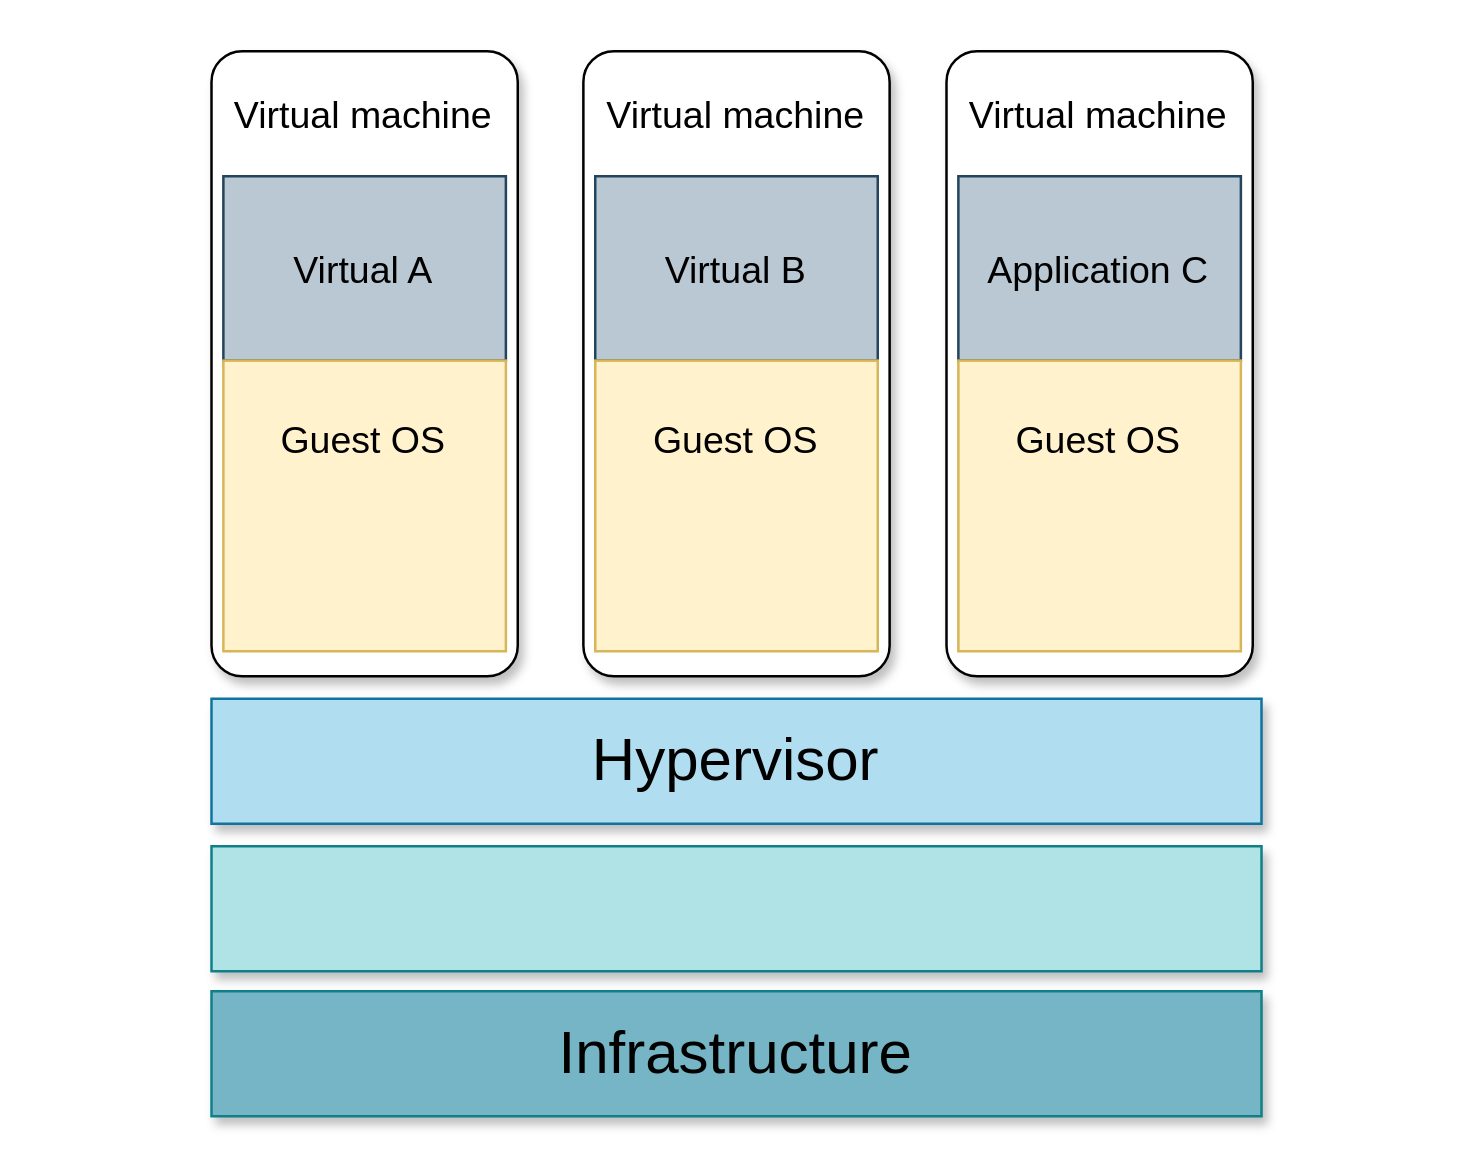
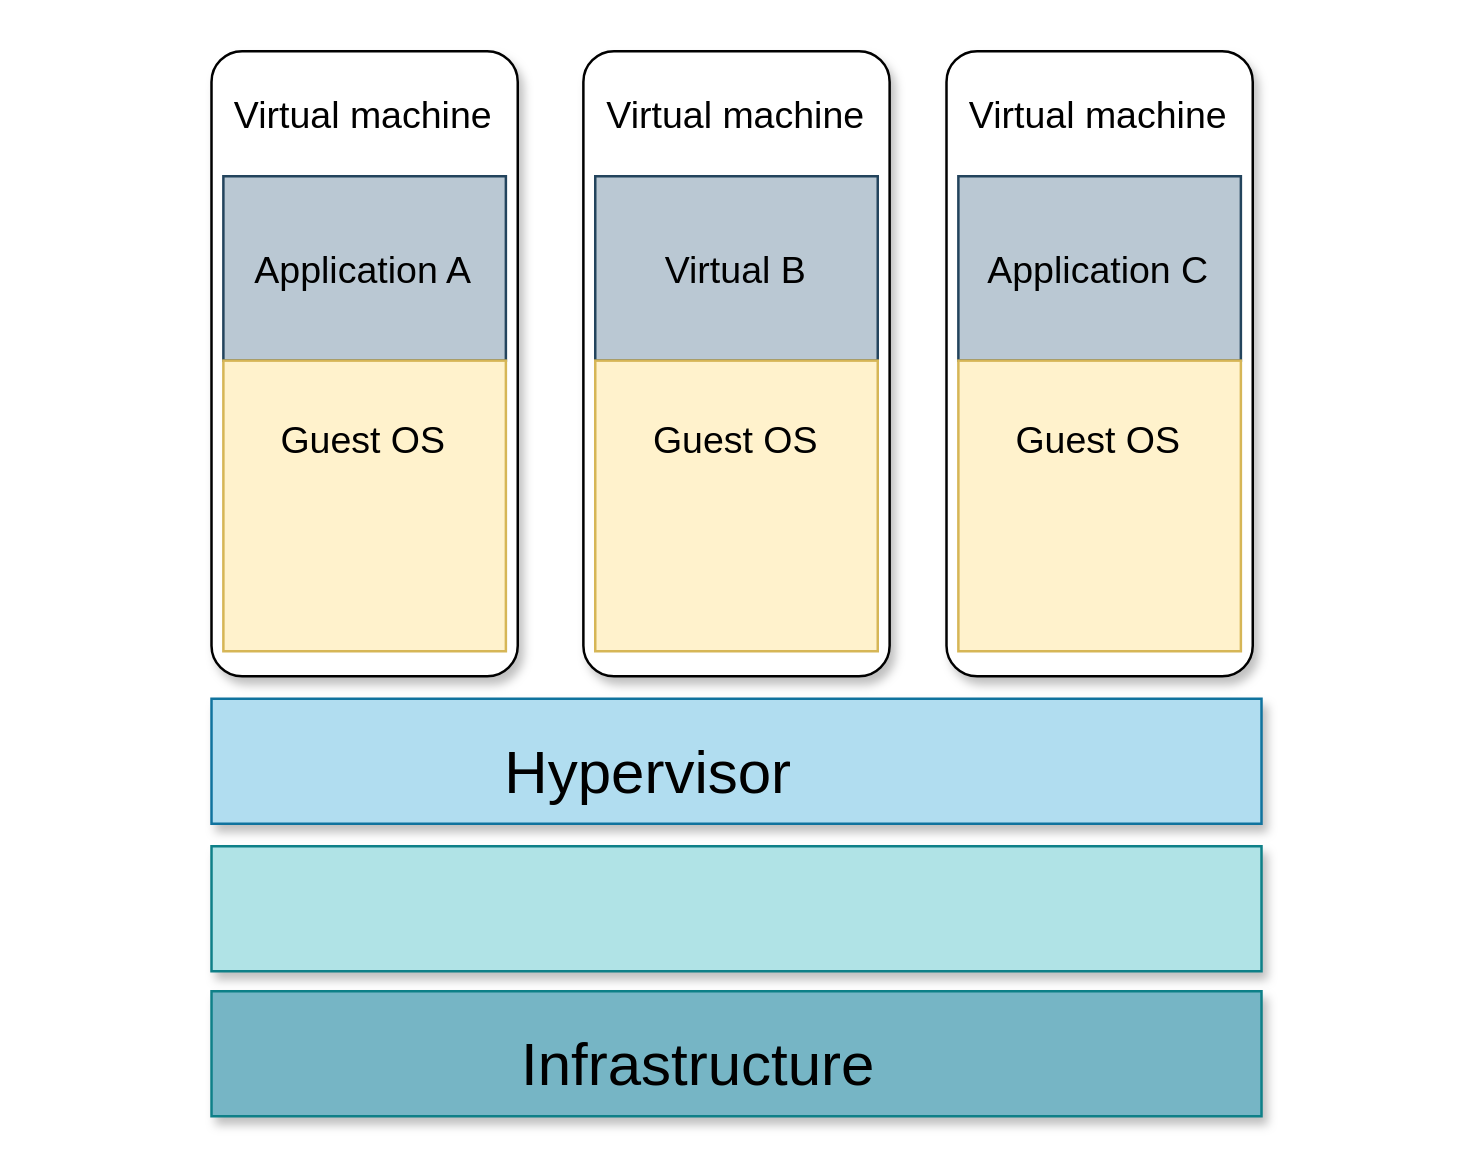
  <mxCell id="0" />
  <mxCell id="1" parent="0" />
  <mxCell id="2" value="" style="rounded=0;whiteSpace=wrap;html=1;shadow=1;fillColor=#76B5C5;strokeColor=#0e8088;" parent="1" vertex="1"><mxGeometry x="84" y="396" width="420" height="50" as="geometry" /></mxCell>
  <mxCell id="3" value="" style="rounded=0;whiteSpace=wrap;html=1;shadow=1;fillColor=#b0e3e6;strokeColor=#0e8088;" parent="1" vertex="1"><mxGeometry x="84" y="338" width="420" height="50" as="geometry" /></mxCell>
  <mxCell id="4" value="" style="rounded=0;whiteSpace=wrap;html=1;shadow=1;fillColor=#b1ddf0;strokeColor=#10739e;" parent="1" vertex="1"><mxGeometry x="84" y="279" width="420" height="50" as="geometry" /></mxCell>
  <mxCell id="5" value="" style="group" parent="1" vertex="1" connectable="0"><mxGeometry x="84" y="20" width="122.5" height="250" as="geometry" /></mxCell>
  <mxCell id="6" value="" style="rounded=1;whiteSpace=wrap;html=1;rotation=-90;shadow=1;glass=0;arcSize=10" parent="5" vertex="1"><mxGeometry x="-63.75" y="63.75" width="250" height="122.5" as="geometry" /></mxCell>
  <mxCell id="7" value="Virtual machine" style="text;html=1;strokeColor=none;fillColor=none;align=center;verticalAlign=middle;whiteSpace=wrap;rounded=0;fontSize=15;" parent="5" vertex="1"><mxGeometry x="6.25" y="10" width="110" height="30" as="geometry" /></mxCell>
  <mxCell id="8" value="" style="rounded=0;whiteSpace=wrap;html=1;fontSize=15;fillColor=#bac8d3;strokeColor=#23445d;" parent="5" vertex="1"><mxGeometry x="4.75" y="50" width="113" height="73.75" as="geometry" /></mxCell>
  <mxCell id="9" value="" style="rounded=0;whiteSpace=wrap;html=1;fontSize=15;fillColor=#fff2cc;strokeColor=#d6b656;" parent="5" vertex="1"><mxGeometry x="4.75" y="123.75" width="113" height="116.25" as="geometry" /></mxCell>
  <mxCell id="10" value="Guest OS" style="text;html=1;strokeColor=none;fillColor=none;align=center;verticalAlign=middle;whiteSpace=wrap;rounded=0;fontSize=15;" parent="5" vertex="1"><mxGeometry x="21.25" y="140" width="80" height="30" as="geometry" /></mxCell>
- <mxCell id="11" value="Virtual A" style="text;html=1;strokeColor=none;fillColor=none;align=center;verticalAlign=middle;whiteSpace=wrap;rounded=0;fontSize=15;" parent="5" vertex="1"><mxGeometry x="11.25" y="71.88" width="100" height="30" as="geometry" /></mxCell>
+ <mxCell id="11" value="Application A" style="text;html=1;strokeColor=none;fillColor=none;align=center;verticalAlign=middle;whiteSpace=wrap;rounded=0;fontSize=15;" parent="5" vertex="1"><mxGeometry x="11.25" y="71.88" width="100" height="30" as="geometry" /></mxCell>
  <mxCell id="12" value="" style="group" parent="1" vertex="1" connectable="0"><mxGeometry x="232.75" y="20" width="122.5" height="250" as="geometry" /></mxCell>
  <mxCell id="13" value="" style="rounded=1;whiteSpace=wrap;html=1;rotation=-90;shadow=1;glass=0;arcSize=10" parent="12" vertex="1"><mxGeometry x="-63.75" y="63.75" width="250" height="122.5" as="geometry" /></mxCell>
  <mxCell id="14" value="Virtual machine" style="text;html=1;strokeColor=none;fillColor=none;align=center;verticalAlign=middle;whiteSpace=wrap;rounded=0;fontSize=15;" parent="12" vertex="1"><mxGeometry x="6.25" y="10" width="110" height="30" as="geometry" /></mxCell>
  <mxCell id="15" value="" style="rounded=0;whiteSpace=wrap;html=1;fontSize=15;fillColor=#bac8d3;strokeColor=#23445d;" parent="12" vertex="1"><mxGeometry x="4.75" y="50" width="113" height="73.75" as="geometry" /></mxCell>
  <mxCell id="16" value="" style="rounded=0;whiteSpace=wrap;html=1;fontSize=15;fillColor=#fff2cc;strokeColor=#d6b656;" parent="12" vertex="1"><mxGeometry x="4.75" y="123.75" width="113" height="116.25" as="geometry" /></mxCell>
  <mxCell id="17" value="Guest OS" style="text;html=1;strokeColor=none;fillColor=none;align=center;verticalAlign=middle;whiteSpace=wrap;rounded=0;fontSize=15;" parent="12" vertex="1"><mxGeometry x="21.25" y="140" width="80" height="30" as="geometry" /></mxCell>
  <mxCell id="18" value="Virtual B" style="text;html=1;strokeColor=none;fillColor=none;align=center;verticalAlign=middle;whiteSpace=wrap;rounded=0;fontSize=15;" parent="12" vertex="1"><mxGeometry x="11.25" y="71.88" width="100" height="30" as="geometry" /></mxCell>
  <mxCell id="19" value="" style="group;fillColor=none;strokeColor=none;" parent="1" vertex="1" connectable="0"><mxGeometry x="378" y="20" width="122.5" height="250" as="geometry" /></mxCell>
  <mxCell id="20" value="" style="rounded=1;whiteSpace=wrap;html=1;rotation=-90;shadow=1;glass=0;arcSize=10" parent="19" vertex="1"><mxGeometry x="-63.75" y="63.75" width="250" height="122.5" as="geometry" /></mxCell>
  <mxCell id="21" value="Virtual machine" style="text;html=1;strokeColor=none;fillColor=none;align=center;verticalAlign=middle;whiteSpace=wrap;rounded=0;fontSize=15;" parent="19" vertex="1"><mxGeometry x="6.25" y="10" width="110" height="30" as="geometry" /></mxCell>
  <mxCell id="22" value="" style="rounded=0;whiteSpace=wrap;html=1;fontSize=15;fillColor=#bac8d3;strokeColor=#23445d;" parent="19" vertex="1"><mxGeometry x="4.75" y="50" width="113" height="73.75" as="geometry" /></mxCell>
  <mxCell id="23" value="" style="rounded=0;whiteSpace=wrap;html=1;fontSize=15;fillColor=#fff2cc;strokeColor=#d6b656;" parent="19" vertex="1"><mxGeometry x="4.75" y="123.75" width="113" height="116.25" as="geometry" /></mxCell>
  <mxCell id="24" value="Guest OS" style="text;html=1;strokeColor=none;fillColor=none;align=center;verticalAlign=middle;whiteSpace=wrap;rounded=0;fontSize=15;" parent="19" vertex="1"><mxGeometry x="21.25" y="140" width="80" height="30" as="geometry" /></mxCell>
  <mxCell id="25" value="Application C" style="text;html=1;strokeColor=none;fillColor=none;align=center;verticalAlign=middle;whiteSpace=wrap;rounded=0;fontSize=15;" parent="19" vertex="1"><mxGeometry x="11.25" y="71.88" width="100" height="30" as="geometry" /></mxCell>
- <mxCell id="26" value="Hypervisor" style="text;html=1;strokeColor=none;fillColor=none;align=center;verticalAlign=middle;whiteSpace=wrap;rounded=0;shadow=1;glass=0;fontSize=24;" parent="1" vertex="1"><mxGeometry x="214" y="289" width="160" height="30" as="geometry" /></mxCell>
- <mxCell id="27" value="Infrastructure" style="text;html=1;strokeColor=none;fillColor=none;align=center;verticalAlign=middle;whiteSpace=wrap;rounded=0;shadow=1;glass=0;fontSize=24;" parent="1" vertex="1"><mxGeometry x="184" y="406" width="220" height="30" as="geometry" /></mxCell>
+ <mxCell id="26" value="Hypervisor" style="text;html=1;strokeColor=none;fillColor=none;align=center;verticalAlign=middle;whiteSpace=wrap;rounded=0;shadow=1;glass=0;fontSize=24;" parent="1" vertex="1"><mxGeometry x="179" y="294" width="160" height="30" as="geometry" /></mxCell>
+ <mxCell id="27" value="Infrastructure" style="text;html=1;strokeColor=none;fillColor=none;align=center;verticalAlign=middle;whiteSpace=wrap;rounded=0;shadow=1;glass=0;fontSize=24;" parent="1" vertex="1"><mxGeometry x="169" y="411" width="220" height="30" as="geometry" /></mxCell>
